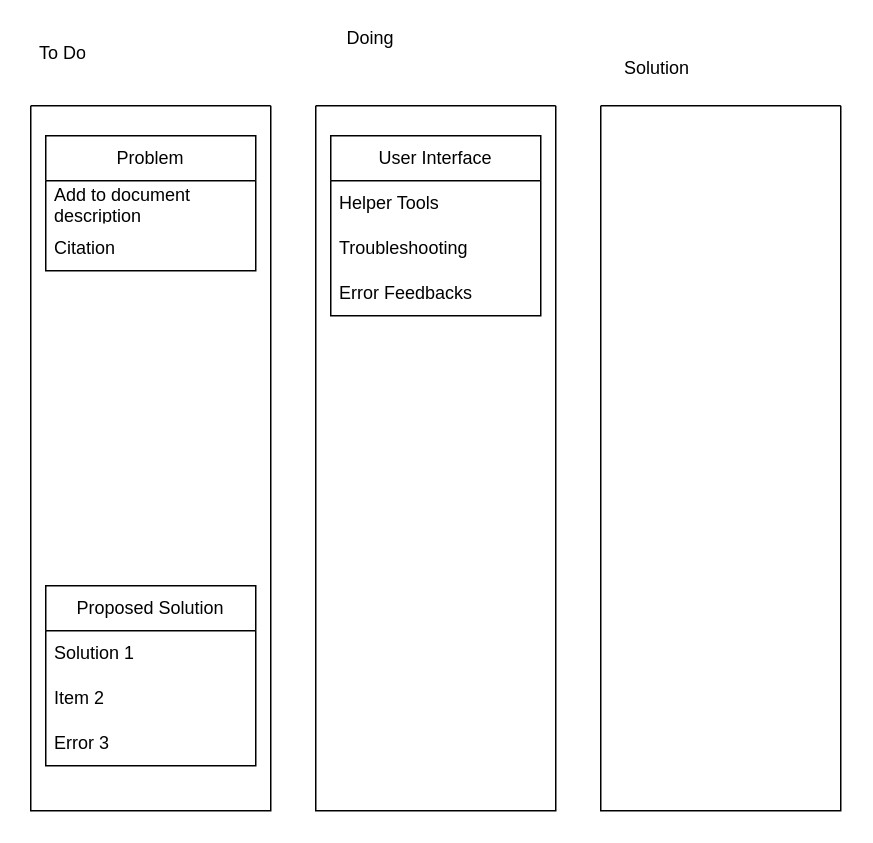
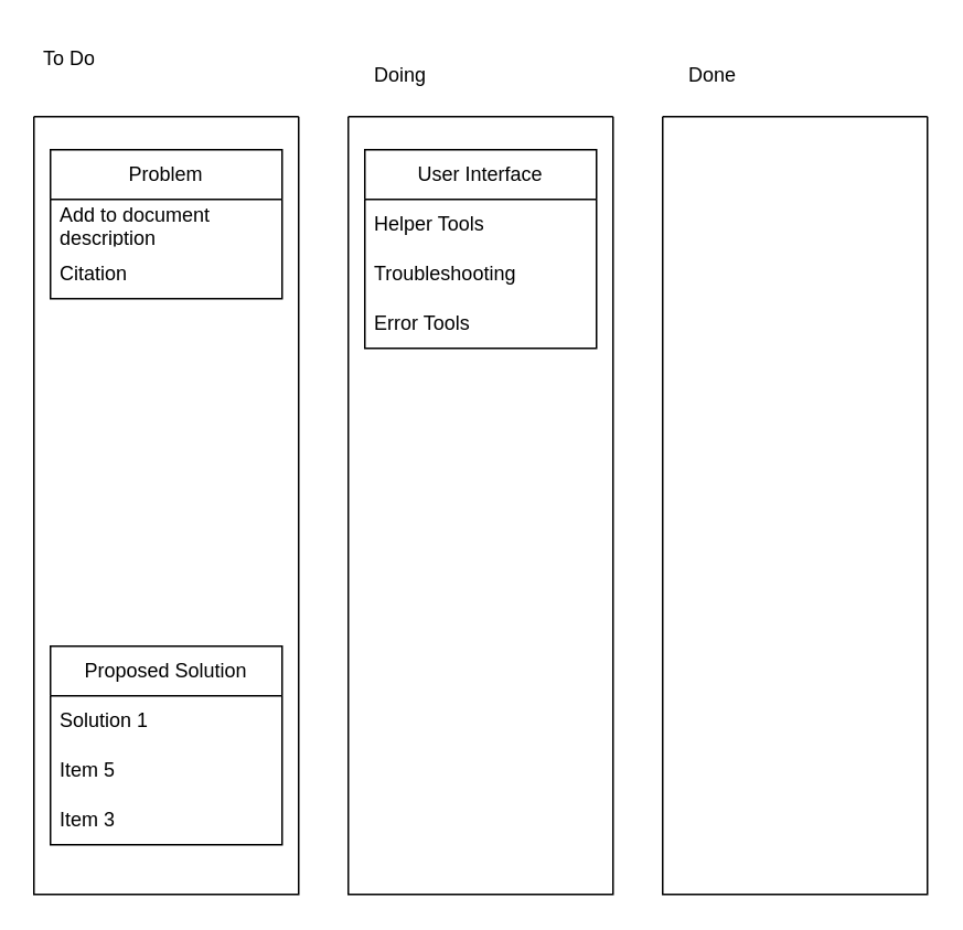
  <mxCell id="0" />
  <mxCell id="1" parent="0" />
  <mxCell id="2" value="Problem" style="swimlane;fontStyle=0;childLayout=stackLayout;horizontal=1;startSize=30;horizontalStack=0;resizeParent=1;resizeParentMax=0;resizeLast=0;collapsible=1;marginBottom=0;whiteSpace=wrap;html=1;" vertex="1" parent="1"><mxGeometry x="30" y="90" width="140" height="90" as="geometry" /></mxCell>
  <mxCell id="3" value="Add to document description" style="text;strokeColor=none;fillColor=none;align=left;verticalAlign=middle;spacingLeft=4;spacingRight=4;overflow=hidden;points=[[0,0.5],[1,0.5]];portConstraint=eastwest;rotatable=0;whiteSpace=wrap;html=1;" vertex="1" parent="2"><mxGeometry y="30" width="140" height="30" as="geometry" /></mxCell>
  <mxCell id="4" value="Citation" style="text;strokeColor=none;fillColor=none;align=left;verticalAlign=middle;spacingLeft=4;spacingRight=4;overflow=hidden;points=[[0,0.5],[1,0.5]];portConstraint=eastwest;rotatable=0;whiteSpace=wrap;html=1;" vertex="1" parent="2"><mxGeometry y="60" width="140" height="30" as="geometry" /></mxCell>
  <mxCell id="5" value="" style="swimlane;startSize=0;" vertex="1" parent="1"><mxGeometry x="210" y="70" width="160" height="470" as="geometry" /></mxCell>
  <mxCell id="6" value="User Interface" style="swimlane;fontStyle=0;childLayout=stackLayout;horizontal=1;startSize=30;horizontalStack=0;resizeParent=1;resizeParentMax=0;resizeLast=0;collapsible=1;marginBottom=0;whiteSpace=wrap;html=1;" vertex="1" parent="5"><mxGeometry x="10" y="20" width="140" height="120" as="geometry" /></mxCell>
  <mxCell id="7" value="Helper Tools" style="text;strokeColor=none;fillColor=none;align=left;verticalAlign=middle;spacingLeft=4;spacingRight=4;overflow=hidden;points=[[0,0.5],[1,0.5]];portConstraint=eastwest;rotatable=0;whiteSpace=wrap;html=1;" vertex="1" parent="6"><mxGeometry y="30" width="140" height="30" as="geometry" /></mxCell>
  <mxCell id="8" value="Troubleshooting" style="text;strokeColor=none;fillColor=none;align=left;verticalAlign=middle;spacingLeft=4;spacingRight=4;overflow=hidden;points=[[0,0.5],[1,0.5]];portConstraint=eastwest;rotatable=0;whiteSpace=wrap;html=1;" vertex="1" parent="6"><mxGeometry y="60" width="140" height="30" as="geometry" /></mxCell>
- <mxCell id="9" value="Error Feedbacks" style="text;strokeColor=none;fillColor=none;align=left;verticalAlign=middle;spacingLeft=4;spacingRight=4;overflow=hidden;points=[[0,0.5],[1,0.5]];portConstraint=eastwest;rotatable=0;whiteSpace=wrap;html=1;" vertex="1" parent="6"><mxGeometry y="90" width="140" height="30" as="geometry" /></mxCell>
+ <mxCell id="9" value="Error Tools" style="text;strokeColor=none;fillColor=none;align=left;verticalAlign=middle;spacingLeft=4;spacingRight=4;overflow=hidden;points=[[0,0.5],[1,0.5]];portConstraint=eastwest;rotatable=0;whiteSpace=wrap;html=1;" vertex="1" parent="6"><mxGeometry y="90" width="140" height="30" as="geometry" /></mxCell>
  <mxCell id="10" value="" style="swimlane;startSize=0;" vertex="1" parent="1"><mxGeometry x="400" y="70" width="160" height="470" as="geometry" /></mxCell>
  <mxCell id="11" value="" style="swimlane;startSize=0;" vertex="1" parent="1"><mxGeometry x="20" y="70" width="160" height="470" as="geometry" /></mxCell>
  <mxCell id="12" value="Proposed Solution" style="swimlane;fontStyle=0;childLayout=stackLayout;horizontal=1;startSize=30;horizontalStack=0;resizeParent=1;resizeParentMax=0;resizeLast=0;collapsible=1;marginBottom=0;whiteSpace=wrap;html=1;" vertex="1" parent="11"><mxGeometry x="10" y="320" width="140" height="120" as="geometry" /></mxCell>
  <mxCell id="13" value="Solution 1" style="text;strokeColor=none;fillColor=none;align=left;verticalAlign=middle;spacingLeft=4;spacingRight=4;overflow=hidden;points=[[0,0.5],[1,0.5]];portConstraint=eastwest;rotatable=0;whiteSpace=wrap;html=1;" vertex="1" parent="12"><mxGeometry y="30" width="140" height="30" as="geometry" /></mxCell>
- <mxCell id="14" value="Item 2" style="text;strokeColor=none;fillColor=none;align=left;verticalAlign=middle;spacingLeft=4;spacingRight=4;overflow=hidden;points=[[0,0.5],[1,0.5]];portConstraint=eastwest;rotatable=0;whiteSpace=wrap;html=1;" vertex="1" parent="12"><mxGeometry y="60" width="140" height="30" as="geometry" /></mxCell>
- <mxCell id="15" value="Error 3" style="text;strokeColor=none;fillColor=none;align=left;verticalAlign=middle;spacingLeft=4;spacingRight=4;overflow=hidden;points=[[0,0.5],[1,0.5]];portConstraint=eastwest;rotatable=0;whiteSpace=wrap;html=1;" vertex="1" parent="12"><mxGeometry y="90" width="140" height="30" as="geometry" /></mxCell>
+ <mxCell id="14" value="Item 5" style="text;strokeColor=none;fillColor=none;align=left;verticalAlign=middle;spacingLeft=4;spacingRight=4;overflow=hidden;points=[[0,0.5],[1,0.5]];portConstraint=eastwest;rotatable=0;whiteSpace=wrap;html=1;" vertex="1" parent="12"><mxGeometry y="60" width="140" height="30" as="geometry" /></mxCell>
+ <mxCell id="15" value="Item 3" style="text;strokeColor=none;fillColor=none;align=left;verticalAlign=middle;spacingLeft=4;spacingRight=4;overflow=hidden;points=[[0,0.5],[1,0.5]];portConstraint=eastwest;rotatable=0;whiteSpace=wrap;html=1;" vertex="1" parent="12"><mxGeometry y="90" width="140" height="30" as="geometry" /></mxCell>
  <mxCell id="16" value="To Do" style="text;strokeColor=none;fillColor=none;align=left;verticalAlign=middle;spacingLeft=4;spacingRight=4;overflow=hidden;points=[[0,0.5],[1,0.5]];portConstraint=eastwest;rotatable=0;whiteSpace=wrap;html=1;" vertex="1" parent="1"><mxGeometry x="20" y="20" width="140" height="30" as="geometry" /></mxCell>
- <mxCell id="17" value="Doing" style="text;strokeColor=none;fillColor=none;align=left;verticalAlign=middle;spacingLeft=4;spacingRight=4;overflow=hidden;points=[[0,0.5],[1,0.5]];portConstraint=eastwest;rotatable=0;whiteSpace=wrap;html=1;" vertex="1" parent="1"><mxGeometry x="225" y="10" width="140" height="30" as="geometry" /></mxCell>
- <mxCell id="18" value="Solution" style="text;strokeColor=none;fillColor=none;align=left;verticalAlign=middle;spacingLeft=4;spacingRight=4;overflow=hidden;points=[[0,0.5],[1,0.5]];portConstraint=eastwest;rotatable=0;whiteSpace=wrap;html=1;" vertex="1" parent="1"><mxGeometry x="410" y="30" width="140" height="30" as="geometry" /></mxCell>
+ <mxCell id="17" value="Doing" style="text;strokeColor=none;fillColor=none;align=left;verticalAlign=middle;spacingLeft=4;spacingRight=4;overflow=hidden;points=[[0,0.5],[1,0.5]];portConstraint=eastwest;rotatable=0;whiteSpace=wrap;html=1;" vertex="1" parent="1"><mxGeometry x="220" y="30" width="140" height="30" as="geometry" /></mxCell>
+ <mxCell id="18" value="Done" style="text;strokeColor=none;fillColor=none;align=left;verticalAlign=middle;spacingLeft=4;spacingRight=4;overflow=hidden;points=[[0,0.5],[1,0.5]];portConstraint=eastwest;rotatable=0;whiteSpace=wrap;html=1;" vertex="1" parent="1"><mxGeometry x="410" y="30" width="140" height="30" as="geometry" /></mxCell>
